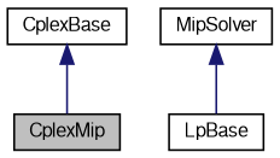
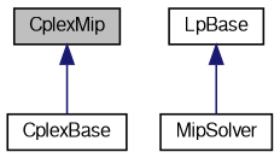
  digraph {
    node [color=black fillcolor=white fontname=FreeSans fontsize=10 shape=record style=filled]
    edge [color=midnightblue dir=back fontname=FreeSans fontsize=10 labelfontname=FreeSans labelfontsize=10 style=solid]
    n1 [fillcolor=grey75 fontcolor=black height=0.2 label=CplexMip width=0.4]
    n2 [height=0.2 label=MipSolver width=0.4]
    n3 [height=0.2 label=LpBase width=0.4]
    n4 [height=0.2 label=CplexBase width=0.4]
-   n2 -> n3
-   n4 -> n1
+   n3 -> n2
+   n1 -> n4
  }
